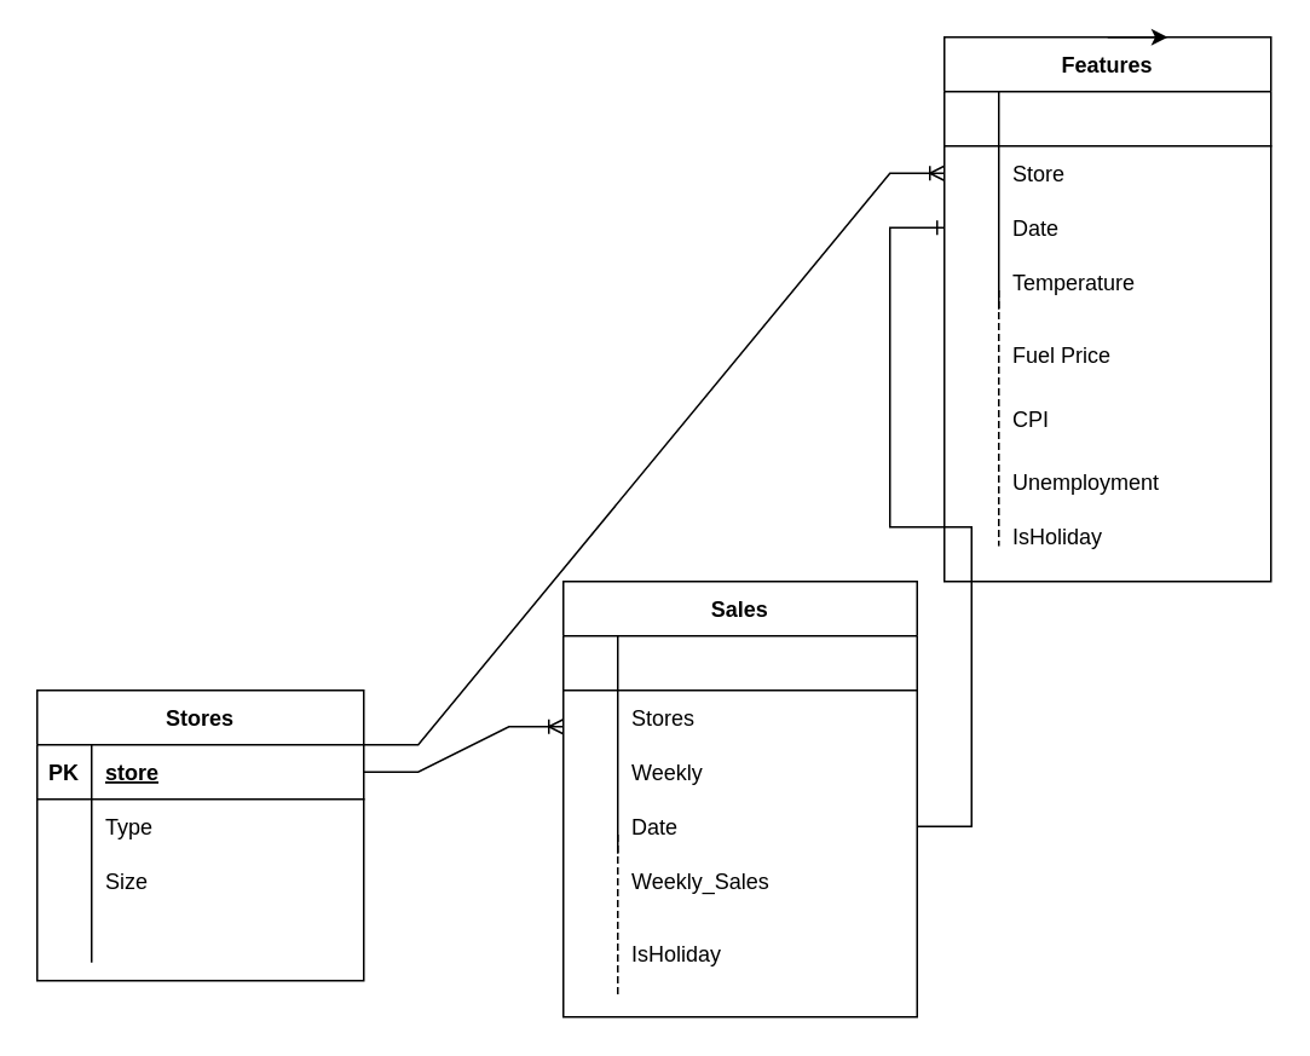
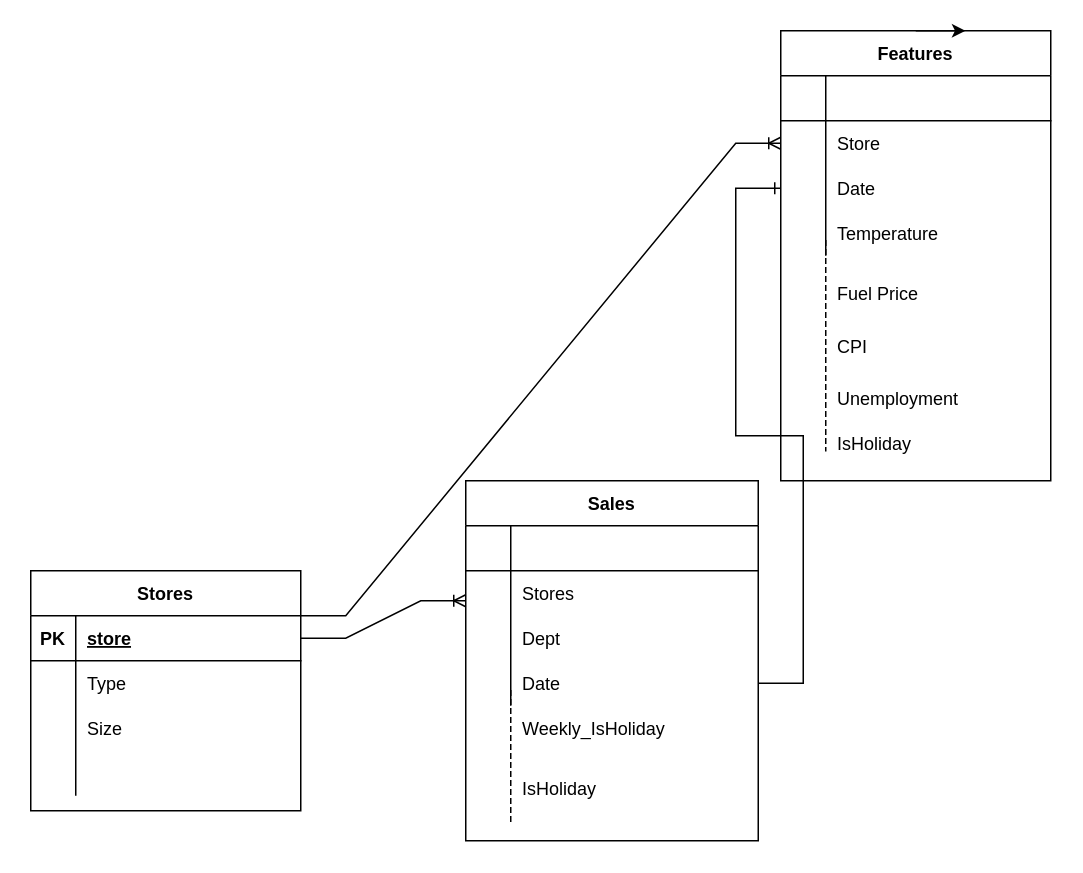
  <mxCell id="0" />
  <mxCell id="1" parent="0" />
  <mxCell id="2" value="Stores" style="shape=table;startSize=30;container=1;collapsible=1;childLayout=tableLayout;fixedRows=1;rowLines=0;fontStyle=1;align=center;resizeLast=1;" vertex="1" parent="1"><mxGeometry x="20" y="380" width="180" height="160" as="geometry" /></mxCell>
  <mxCell id="3" value="" style="shape=tableRow;horizontal=0;startSize=0;swimlaneHead=0;swimlaneBody=0;fillColor=none;collapsible=0;dropTarget=0;points=[[0,0.5],[1,0.5]];portConstraint=eastwest;top=0;left=0;right=0;bottom=1;" vertex="1" parent="2"><mxGeometry y="30" width="180" height="30" as="geometry" /></mxCell>
  <mxCell id="4" value="PK" style="shape=partialRectangle;connectable=0;fillColor=none;top=0;left=0;bottom=0;right=0;fontStyle=1;overflow=hidden;" vertex="1" parent="3"><mxGeometry width="30" height="30" as="geometry"><mxRectangle width="30" height="30" as="alternateBounds" /></mxGeometry></mxCell>
  <mxCell id="5" value="store" style="shape=partialRectangle;connectable=0;fillColor=none;top=0;left=0;bottom=0;right=0;align=left;spacingLeft=6;fontStyle=5;overflow=hidden;" vertex="1" parent="3"><mxGeometry x="30" width="150" height="30" as="geometry"><mxRectangle width="150" height="30" as="alternateBounds" /></mxGeometry></mxCell>
  <mxCell id="6" value="" style="shape=tableRow;horizontal=0;startSize=0;swimlaneHead=0;swimlaneBody=0;fillColor=none;collapsible=0;dropTarget=0;points=[[0,0.5],[1,0.5]];portConstraint=eastwest;top=0;left=0;right=0;bottom=0;" vertex="1" parent="2"><mxGeometry y="60" width="180" height="30" as="geometry" /></mxCell>
  <mxCell id="7" value="" style="shape=partialRectangle;connectable=0;fillColor=none;top=0;left=0;bottom=0;right=0;editable=1;overflow=hidden;" vertex="1" parent="6"><mxGeometry width="30" height="30" as="geometry"><mxRectangle width="30" height="30" as="alternateBounds" /></mxGeometry></mxCell>
  <mxCell id="8" value="Type" style="shape=partialRectangle;connectable=0;fillColor=none;top=0;left=0;bottom=0;right=0;align=left;spacingLeft=6;overflow=hidden;" vertex="1" parent="6"><mxGeometry x="30" width="150" height="30" as="geometry"><mxRectangle width="150" height="30" as="alternateBounds" /></mxGeometry></mxCell>
  <mxCell id="9" value="" style="shape=tableRow;horizontal=0;startSize=0;swimlaneHead=0;swimlaneBody=0;fillColor=none;collapsible=0;dropTarget=0;points=[[0,0.5],[1,0.5]];portConstraint=eastwest;top=0;left=0;right=0;bottom=0;" vertex="1" parent="2"><mxGeometry y="90" width="180" height="30" as="geometry" /></mxCell>
  <mxCell id="10" value="" style="shape=partialRectangle;connectable=0;fillColor=none;top=0;left=0;bottom=0;right=0;editable=1;overflow=hidden;" vertex="1" parent="9"><mxGeometry width="30" height="30" as="geometry"><mxRectangle width="30" height="30" as="alternateBounds" /></mxGeometry></mxCell>
  <mxCell id="11" value="Size" style="shape=partialRectangle;connectable=0;fillColor=none;top=0;left=0;bottom=0;right=0;align=left;spacingLeft=6;overflow=hidden;" vertex="1" parent="9"><mxGeometry x="30" width="150" height="30" as="geometry"><mxRectangle width="150" height="30" as="alternateBounds" /></mxGeometry></mxCell>
  <mxCell id="12" value="" style="shape=tableRow;horizontal=0;startSize=0;swimlaneHead=0;swimlaneBody=0;fillColor=none;collapsible=0;dropTarget=0;points=[[0,0.5],[1,0.5]];portConstraint=eastwest;top=0;left=0;right=0;bottom=0;" vertex="1" parent="2"><mxGeometry y="120" width="180" height="30" as="geometry" /></mxCell>
  <mxCell id="13" value="" style="shape=partialRectangle;connectable=0;fillColor=none;top=0;left=0;bottom=0;right=0;editable=1;overflow=hidden;" vertex="1" parent="12"><mxGeometry width="30" height="30" as="geometry"><mxRectangle width="30" height="30" as="alternateBounds" /></mxGeometry></mxCell>
  <mxCell id="14" value="" style="shape=partialRectangle;connectable=0;fillColor=none;top=0;left=0;bottom=0;right=0;align=left;spacingLeft=6;overflow=hidden;" vertex="1" parent="12"><mxGeometry x="30" width="150" height="30" as="geometry"><mxRectangle width="150" height="30" as="alternateBounds" /></mxGeometry></mxCell>
  <mxCell id="15" value="Sales" style="shape=table;startSize=30;container=1;collapsible=1;childLayout=tableLayout;fixedRows=1;rowLines=0;fontStyle=1;align=center;resizeLast=1;" vertex="1" parent="1"><mxGeometry x="310" y="320" width="195" height="240" as="geometry" /></mxCell>
  <mxCell id="16" value="" style="shape=tableRow;horizontal=0;startSize=0;swimlaneHead=0;swimlaneBody=0;fillColor=none;collapsible=0;dropTarget=0;points=[[0,0.5],[1,0.5]];portConstraint=eastwest;top=0;left=0;right=0;bottom=1;" vertex="1" parent="15"><mxGeometry y="30" width="195" height="30" as="geometry" /></mxCell>
  <mxCell id="17" value="" style="shape=partialRectangle;connectable=0;fillColor=none;top=0;left=0;bottom=0;right=0;fontStyle=1;overflow=hidden;" vertex="1" parent="16"><mxGeometry width="30" height="30" as="geometry"><mxRectangle width="30" height="30" as="alternateBounds" /></mxGeometry></mxCell>
  <mxCell id="18" value="" style="shape=partialRectangle;connectable=0;fillColor=none;top=0;left=0;bottom=0;right=0;align=left;spacingLeft=6;fontStyle=5;overflow=hidden;" vertex="1" parent="16"><mxGeometry x="30" width="165" height="30" as="geometry"><mxRectangle width="165" height="30" as="alternateBounds" /></mxGeometry></mxCell>
  <mxCell id="19" value="" style="shape=tableRow;horizontal=0;startSize=0;swimlaneHead=0;swimlaneBody=0;fillColor=none;collapsible=0;dropTarget=0;points=[[0,0.5],[1,0.5]];portConstraint=eastwest;top=0;left=0;right=0;bottom=0;" vertex="1" parent="15"><mxGeometry y="60" width="195" height="30" as="geometry" /></mxCell>
  <mxCell id="20" value="" style="shape=partialRectangle;connectable=0;fillColor=none;top=0;left=0;bottom=0;right=0;editable=1;overflow=hidden;" vertex="1" parent="19"><mxGeometry width="30" height="30" as="geometry"><mxRectangle width="30" height="30" as="alternateBounds" /></mxGeometry></mxCell>
  <mxCell id="21" value="Stores" style="shape=partialRectangle;connectable=0;fillColor=none;top=0;left=0;bottom=0;right=0;align=left;spacingLeft=6;overflow=hidden;" vertex="1" parent="19"><mxGeometry x="30" width="165" height="30" as="geometry"><mxRectangle width="165" height="30" as="alternateBounds" /></mxGeometry></mxCell>
  <mxCell id="22" value="" style="shape=tableRow;horizontal=0;startSize=0;swimlaneHead=0;swimlaneBody=0;fillColor=none;collapsible=0;dropTarget=0;points=[[0,0.5],[1,0.5]];portConstraint=eastwest;top=0;left=0;right=0;bottom=0;" vertex="1" parent="15"><mxGeometry y="90" width="195" height="30" as="geometry" /></mxCell>
  <mxCell id="23" value="" style="shape=partialRectangle;connectable=0;fillColor=none;top=0;left=0;bottom=0;right=0;editable=1;overflow=hidden;" vertex="1" parent="22"><mxGeometry width="30" height="30" as="geometry"><mxRectangle width="30" height="30" as="alternateBounds" /></mxGeometry></mxCell>
- <mxCell id="24" value="Weekly" style="shape=partialRectangle;connectable=0;fillColor=none;top=0;left=0;bottom=0;right=0;align=left;spacingLeft=6;overflow=hidden;" vertex="1" parent="22"><mxGeometry x="30" width="165" height="30" as="geometry"><mxRectangle width="165" height="30" as="alternateBounds" /></mxGeometry></mxCell>
+ <mxCell id="24" value="Dept" style="shape=partialRectangle;connectable=0;fillColor=none;top=0;left=0;bottom=0;right=0;align=left;spacingLeft=6;overflow=hidden;" vertex="1" parent="22"><mxGeometry x="30" width="165" height="30" as="geometry"><mxRectangle width="165" height="30" as="alternateBounds" /></mxGeometry></mxCell>
  <mxCell id="25" value="" style="shape=tableRow;horizontal=0;startSize=0;swimlaneHead=0;swimlaneBody=0;fillColor=none;collapsible=0;dropTarget=0;points=[[0,0.5],[1,0.5]];portConstraint=eastwest;top=0;left=0;right=0;bottom=0;" vertex="1" parent="15"><mxGeometry y="120" width="195" height="30" as="geometry" /></mxCell>
  <mxCell id="26" value="" style="shape=partialRectangle;connectable=0;fillColor=none;top=0;left=0;bottom=0;right=0;editable=1;overflow=hidden;" vertex="1" parent="25"><mxGeometry width="30" height="30" as="geometry"><mxRectangle width="30" height="30" as="alternateBounds" /></mxGeometry></mxCell>
  <mxCell id="27" value="Date" style="shape=partialRectangle;connectable=0;fillColor=none;top=0;left=0;bottom=0;right=0;align=left;spacingLeft=6;overflow=hidden;" vertex="1" parent="25"><mxGeometry x="30" width="165" height="30" as="geometry"><mxRectangle width="165" height="30" as="alternateBounds" /></mxGeometry></mxCell>
  <mxCell id="28" value="Features" style="shape=table;startSize=30;container=1;collapsible=1;childLayout=tableLayout;fixedRows=1;rowLines=0;fontStyle=1;align=center;resizeLast=1;" vertex="1" parent="1"><mxGeometry x="520" y="20" width="180" height="300" as="geometry" /></mxCell>
  <mxCell id="29" value="" style="shape=tableRow;horizontal=0;startSize=0;swimlaneHead=0;swimlaneBody=0;fillColor=none;collapsible=0;dropTarget=0;points=[[0,0.5],[1,0.5]];portConstraint=eastwest;top=0;left=0;right=0;bottom=1;" vertex="1" parent="28"><mxGeometry y="30" width="180" height="30" as="geometry" /></mxCell>
  <mxCell id="30" value="" style="shape=partialRectangle;connectable=0;fillColor=none;top=0;left=0;bottom=0;right=0;fontStyle=1;overflow=hidden;" vertex="1" parent="29"><mxGeometry width="30" height="30" as="geometry"><mxRectangle width="30" height="30" as="alternateBounds" /></mxGeometry></mxCell>
  <mxCell id="31" value="" style="shape=partialRectangle;connectable=0;fillColor=none;top=0;left=0;bottom=0;right=0;align=left;spacingLeft=6;fontStyle=5;overflow=hidden;" vertex="1" parent="29"><mxGeometry x="30" width="150" height="30" as="geometry"><mxRectangle width="150" height="30" as="alternateBounds" /></mxGeometry></mxCell>
  <mxCell id="32" value="" style="shape=tableRow;horizontal=0;startSize=0;swimlaneHead=0;swimlaneBody=0;fillColor=none;collapsible=0;dropTarget=0;points=[[0,0.5],[1,0.5]];portConstraint=eastwest;top=0;left=0;right=0;bottom=0;" vertex="1" parent="28"><mxGeometry y="60" width="180" height="30" as="geometry" /></mxCell>
  <mxCell id="33" value="" style="shape=partialRectangle;connectable=0;fillColor=none;top=0;left=0;bottom=0;right=0;editable=1;overflow=hidden;" vertex="1" parent="32"><mxGeometry width="30" height="30" as="geometry"><mxRectangle width="30" height="30" as="alternateBounds" /></mxGeometry></mxCell>
  <mxCell id="34" value="Store" style="shape=partialRectangle;connectable=0;fillColor=none;top=0;left=0;bottom=0;right=0;align=left;spacingLeft=6;overflow=hidden;" vertex="1" parent="32"><mxGeometry x="30" width="150" height="30" as="geometry"><mxRectangle width="150" height="30" as="alternateBounds" /></mxGeometry></mxCell>
  <mxCell id="35" value="" style="shape=tableRow;horizontal=0;startSize=0;swimlaneHead=0;swimlaneBody=0;fillColor=none;collapsible=0;dropTarget=0;points=[[0,0.5],[1,0.5]];portConstraint=eastwest;top=0;left=0;right=0;bottom=0;" vertex="1" parent="28"><mxGeometry y="90" width="180" height="30" as="geometry" /></mxCell>
  <mxCell id="36" value="" style="shape=partialRectangle;connectable=0;fillColor=none;top=0;left=0;bottom=0;right=0;editable=1;overflow=hidden;" vertex="1" parent="35"><mxGeometry width="30" height="30" as="geometry"><mxRectangle width="30" height="30" as="alternateBounds" /></mxGeometry></mxCell>
  <mxCell id="37" value="Date" style="shape=partialRectangle;connectable=0;fillColor=none;top=0;left=0;bottom=0;right=0;align=left;spacingLeft=6;overflow=hidden;" vertex="1" parent="35"><mxGeometry x="30" width="150" height="30" as="geometry"><mxRectangle width="150" height="30" as="alternateBounds" /></mxGeometry></mxCell>
  <mxCell id="38" value="" style="shape=tableRow;horizontal=0;startSize=0;swimlaneHead=0;swimlaneBody=0;fillColor=none;collapsible=0;dropTarget=0;points=[[0,0.5],[1,0.5]];portConstraint=eastwest;top=0;left=0;right=0;bottom=0;" vertex="1" parent="28"><mxGeometry y="120" width="180" height="30" as="geometry" /></mxCell>
  <mxCell id="39" value="" style="shape=partialRectangle;connectable=0;fillColor=none;top=0;left=0;bottom=0;right=0;editable=1;overflow=hidden;" vertex="1" parent="38"><mxGeometry width="30" height="30" as="geometry"><mxRectangle width="30" height="30" as="alternateBounds" /></mxGeometry></mxCell>
  <mxCell id="40" value="Temperature" style="shape=partialRectangle;connectable=0;fillColor=none;top=0;left=0;bottom=0;right=0;align=left;spacingLeft=6;overflow=hidden;" vertex="1" parent="38"><mxGeometry x="30" width="150" height="30" as="geometry"><mxRectangle width="150" height="30" as="alternateBounds" /></mxGeometry></mxCell>
- <mxCell id="41" value="Weekly_Sales" style="shape=partialRectangle;connectable=0;fillColor=none;top=0;left=0;bottom=0;right=0;align=left;spacingLeft=6;overflow=hidden;" vertex="1" parent="1"><mxGeometry x="340" y="470" width="165" height="30" as="geometry"><mxRectangle width="165" height="30" as="alternateBounds" /></mxGeometry></mxCell>
+ <mxCell id="41" value="Weekly_IsHoliday" style="shape=partialRectangle;connectable=0;fillColor=none;top=0;left=0;bottom=0;right=0;align=left;spacingLeft=6;overflow=hidden;" vertex="1" parent="1"><mxGeometry x="340" y="470" width="165" height="30" as="geometry"><mxRectangle width="165" height="30" as="alternateBounds" /></mxGeometry></mxCell>
  <mxCell id="42" value="Fuel Price" style="shape=partialRectangle;connectable=0;fillColor=none;top=0;left=0;bottom=0;right=0;align=left;spacingLeft=6;overflow=hidden;" vertex="1" parent="1"><mxGeometry x="550" y="180" width="150" height="30" as="geometry"><mxRectangle width="150" height="30" as="alternateBounds" /></mxGeometry></mxCell>
  <mxCell id="43" value="CPI" style="shape=partialRectangle;connectable=0;fillColor=none;top=0;left=0;bottom=0;right=0;align=left;spacingLeft=6;overflow=hidden;" vertex="1" parent="1"><mxGeometry x="550" y="215" width="150" height="30" as="geometry"><mxRectangle width="150" height="30" as="alternateBounds" /></mxGeometry></mxCell>
  <mxCell id="44" value="Unemployment" style="shape=partialRectangle;connectable=0;fillColor=none;top=0;left=0;bottom=0;right=0;align=left;spacingLeft=6;overflow=hidden;" vertex="1" parent="1"><mxGeometry x="550" y="250" width="150" height="30" as="geometry"><mxRectangle width="150" height="30" as="alternateBounds" /></mxGeometry></mxCell>
  <mxCell id="45" value="IsHoliday" style="shape=partialRectangle;connectable=0;fillColor=none;top=0;left=0;bottom=0;right=0;align=left;spacingLeft=6;overflow=hidden;" vertex="1" parent="1"><mxGeometry x="340" y="510" width="165" height="30" as="geometry"><mxRectangle width="165" height="30" as="alternateBounds" /></mxGeometry></mxCell>
  <mxCell id="46" value="IsHoliday" style="shape=partialRectangle;connectable=0;fillColor=none;top=0;left=0;bottom=0;right=0;align=left;spacingLeft=6;overflow=hidden;" vertex="1" parent="1"><mxGeometry x="550" y="280" width="150" height="30" as="geometry"><mxRectangle width="150" height="30" as="alternateBounds" /></mxGeometry></mxCell>
  <mxCell id="47" value="" style="shape=partialRectangle;fillColor=none;align=left;verticalAlign=middle;strokeColor=none;spacingLeft=34;rotatable=0;points=[[0,0.5],[1,0.5]];portConstraint=eastwest;dropTarget=0;" vertex="1" parent="1"><mxGeometry x="310" y="460" width="90" height="90" as="geometry" /></mxCell>
  <mxCell id="48" value="" style="shape=partialRectangle;top=0;left=0;bottom=0;fillColor=none;stokeWidth=1;dashed=1;align=left;verticalAlign=middle;spacingLeft=4;spacingRight=4;overflow=hidden;rotatable=0;points=[];portConstraint=eastwest;part=1;" vertex="1" connectable="0" parent="47"><mxGeometry width="30" height="90" as="geometry" /></mxCell>
  <mxCell id="49" value="" style="shape=partialRectangle;fillColor=none;align=left;verticalAlign=middle;strokeColor=none;spacingLeft=34;rotatable=0;points=[[0,0.5],[1,0.5]];portConstraint=eastwest;dropTarget=0;" vertex="1" parent="1"><mxGeometry x="520" y="160" width="90" height="140" as="geometry" /></mxCell>
  <mxCell id="50" value="" style="shape=partialRectangle;top=0;left=0;bottom=0;fillColor=none;stokeWidth=1;dashed=1;align=left;verticalAlign=middle;spacingLeft=4;spacingRight=4;overflow=hidden;rotatable=0;points=[];portConstraint=eastwest;part=1;" vertex="1" connectable="0" parent="49"><mxGeometry width="30" height="140" as="geometry" /></mxCell>
  <mxCell id="51" style="edgeStyle=orthogonalEdgeStyle;rounded=0;orthogonalLoop=1;jettySize=auto;html=1;exitX=0.5;exitY=0;exitDx=0;exitDy=0;entryX=0.684;entryY=-0.001;entryDx=0;entryDy=0;entryPerimeter=0;" edge="1" parent="1" source="28" target="28"><mxGeometry relative="1" as="geometry" /></mxCell>
  <mxCell id="52" value="" style="edgeStyle=entityRelationEdgeStyle;fontSize=12;html=1;endArrow=ERoneToMany;rounded=0;exitX=1;exitY=0.5;exitDx=0;exitDy=0;" edge="1" parent="1" source="3"><mxGeometry width="100" height="100" relative="1" as="geometry"><mxPoint x="200" y="500" as="sourcePoint" /><mxPoint x="310" y="400" as="targetPoint" /></mxGeometry></mxCell>
  <mxCell id="53" value="" style="edgeStyle=entityRelationEdgeStyle;fontSize=12;html=1;endArrow=ERoneToMany;rounded=0;" edge="1" parent="1"><mxGeometry width="100" height="100" relative="1" as="geometry"><mxPoint x="200" y="410" as="sourcePoint" /><mxPoint x="520" y="95" as="targetPoint" /></mxGeometry></mxCell>
  <mxCell id="54" value="" style="edgeStyle=entityRelationEdgeStyle;fontSize=12;html=1;endArrow=ERone;endFill=1;rounded=0;exitX=1;exitY=0.5;exitDx=0;exitDy=0;entryX=0;entryY=0.5;entryDx=0;entryDy=0;" edge="1" parent="1" source="25" target="35"><mxGeometry width="100" height="100" relative="1" as="geometry"><mxPoint x="490" y="440" as="sourcePoint" /><mxPoint x="505" y="130" as="targetPoint" /></mxGeometry></mxCell>
